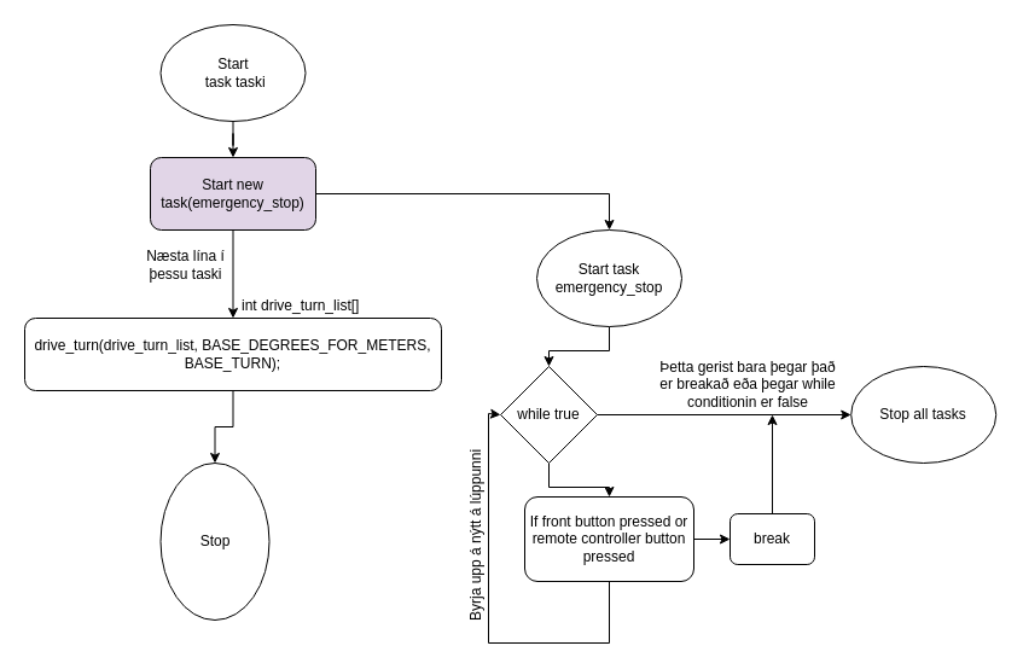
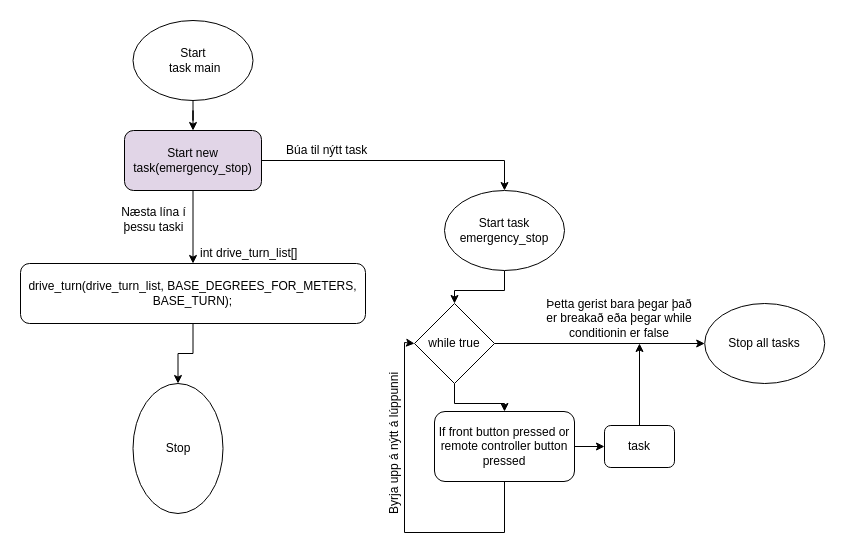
  <mxCell id="0" />
  <mxCell id="1" parent="0" />
  <mxCell id="2" value="" style="edgeStyle=orthogonalEdgeStyle;rounded=0;orthogonalLoop=1;jettySize=auto;html=1;" edge="1" parent="1" source="3" target="6"><mxGeometry relative="1" as="geometry" /></mxCell>
- <mxCell id="3" value="&lt;div&gt;Start&lt;/div&gt;&amp;nbsp;task taski" style="ellipse;whiteSpace=wrap;html=1;" vertex="1" parent="1"><mxGeometry x="132.5" y="20" width="120" height="80" as="geometry" /></mxCell>
+ <mxCell id="3" value="&lt;div&gt;Start&lt;/div&gt;&amp;nbsp;task main" style="ellipse;whiteSpace=wrap;html=1;" vertex="1" parent="1"><mxGeometry x="132.5" y="20" width="120" height="80" as="geometry" /></mxCell>
  <mxCell id="4" value="" style="edgeStyle=orthogonalEdgeStyle;rounded=0;orthogonalLoop=1;jettySize=auto;html=1;entryX=0.5;entryY=0;entryDx=0;entryDy=0;" edge="1" parent="1" source="6" target="22"><mxGeometry relative="1" as="geometry"><mxPoint x="409" y="190" as="targetPoint" /></mxGeometry></mxCell>
  <mxCell id="5" value="" style="edgeStyle=orthogonalEdgeStyle;rounded=0;orthogonalLoop=1;jettySize=auto;html=1;" edge="1" parent="1" source="6" target="11"><mxGeometry relative="1" as="geometry" /></mxCell>
  <mxCell id="6" value="Start new task(emergency_stop)" style="rounded=1;whiteSpace=wrap;html=1;fillColor=#e1d5e7;" vertex="1" parent="1"><mxGeometry x="124" y="130" width="137" height="60" as="geometry" /></mxCell>
  <mxCell id="7" value="" style="edgeStyle=orthogonalEdgeStyle;rounded=0;orthogonalLoop=1;jettySize=auto;html=1;entryX=0.5;entryY=0;entryDx=0;entryDy=0;" edge="1" parent="1" source="9" target="16"><mxGeometry relative="1" as="geometry"><mxPoint x="504" y="463" as="targetPoint" /></mxGeometry></mxCell>
  <mxCell id="8" value="" style="edgeStyle=orthogonalEdgeStyle;rounded=0;orthogonalLoop=1;jettySize=auto;html=1;entryX=0;entryY=0.5;entryDx=0;entryDy=0;" edge="1" parent="1" source="9" target="24"><mxGeometry relative="1" as="geometry"><mxPoint x="704" y="343.588" as="targetPoint" /></mxGeometry></mxCell>
  <mxCell id="9" value="&lt;div&gt;while true&lt;/div&gt;" style="rhombus;whiteSpace=wrap;html=1;" vertex="1" parent="1"><mxGeometry x="414" y="303" width="80" height="80" as="geometry" /></mxCell>
  <mxCell id="10" value="" style="edgeStyle=orthogonalEdgeStyle;rounded=0;orthogonalLoop=1;jettySize=auto;html=1;" edge="1" parent="1" source="11" target="12"><mxGeometry relative="1" as="geometry" /></mxCell>
  <mxCell id="11" value="drive_turn(drive_turn_list, BASE_DEGREES_FOR_METERS, BASE_TURN);" style="rounded=1;whiteSpace=wrap;html=1;" vertex="1" parent="1"><mxGeometry x="20" y="263" width="345" height="60" as="geometry" /></mxCell>
  <mxCell id="12" value="Stop" style="ellipse;whiteSpace=wrap;html=1;" vertex="1" parent="1"><mxGeometry x="132.5" y="383" width="90" height="130" as="geometry" /></mxCell>
  <mxCell id="13" value="int drive_turn_list[]" style="text;html=1;resizable=0;points=[];autosize=1;align=left;verticalAlign=top;spacingTop=-4;" vertex="1" parent="1"><mxGeometry x="197.5" y="243" width="110" height="20" as="geometry" /></mxCell>
  <mxCell id="14" value="" style="edgeStyle=orthogonalEdgeStyle;rounded=0;orthogonalLoop=1;jettySize=auto;html=1;" edge="1" parent="1" source="16" target="18"><mxGeometry relative="1" as="geometry" /></mxCell>
  <mxCell id="15" value="" style="edgeStyle=orthogonalEdgeStyle;rounded=0;orthogonalLoop=1;jettySize=auto;html=1;entryX=0;entryY=0.5;entryDx=0;entryDy=0;" edge="1" parent="1" source="16" target="9"><mxGeometry relative="1" as="geometry"><mxPoint x="504" y="561" as="targetPoint" /><Array as="points"><mxPoint x="504" y="532" /><mxPoint x="404" y="532" /><mxPoint x="404" y="342" /></Array></mxGeometry></mxCell>
  <mxCell id="16" value="If front button pressed or remote controller button pressed" style="rounded=1;whiteSpace=wrap;html=1;" vertex="1" parent="1"><mxGeometry x="434" y="411" width="140" height="70" as="geometry" /></mxCell>
  <mxCell id="17" value="" style="edgeStyle=orthogonalEdgeStyle;rounded=0;orthogonalLoop=1;jettySize=auto;html=1;" edge="1" parent="1" source="18"><mxGeometry relative="1" as="geometry"><mxPoint x="639" y="343" as="targetPoint" /></mxGeometry></mxCell>
- <mxCell id="18" value="&lt;div&gt;break&lt;/div&gt;" style="rounded=1;whiteSpace=wrap;html=1;" vertex="1" parent="1"><mxGeometry x="604" y="425" width="70" height="42" as="geometry" /></mxCell>
+ <mxCell id="18" value="&lt;div&gt;task&lt;/div&gt;" style="rounded=1;whiteSpace=wrap;html=1;" vertex="1" parent="1"><mxGeometry x="604" y="425" width="70" height="42" as="geometry" /></mxCell>
  <mxCell id="19" value="&lt;div&gt;Þetta gerist bara þegar það er breakað eða þegar while conditionin er false&lt;/div&gt;" style="text;html=1;strokeColor=none;fillColor=none;align=center;verticalAlign=middle;whiteSpace=wrap;rounded=0;" vertex="1" parent="1"><mxGeometry x="544" y="293" width="150" height="50" as="geometry" /></mxCell>
+ <mxCell id="20" value="Búa til nýtt task" style="text;html=1;resizable=0;points=[];autosize=1;align=left;verticalAlign=top;spacingTop=-4;" vertex="1" parent="1"><mxGeometry x="284" y="140" width="100" height="20" as="geometry" /></mxCell>
  <mxCell id="21" value="" style="edgeStyle=orthogonalEdgeStyle;rounded=0;orthogonalLoop=1;jettySize=auto;html=1;" edge="1" parent="1" source="22" target="9"><mxGeometry relative="1" as="geometry" /></mxCell>
  <mxCell id="22" value="&lt;div&gt;Start task emergency_stop&lt;/div&gt;" style="ellipse;whiteSpace=wrap;html=1;" vertex="1" parent="1"><mxGeometry x="444" y="190" width="120" height="80" as="geometry" /></mxCell>
  <mxCell id="23" value="&lt;div&gt;Byrja upp á nýtt á lúppunni&lt;/div&gt;" style="text;html=1;resizable=0;points=[];autosize=1;align=left;verticalAlign=top;spacingTop=-4;rotation=-90;" vertex="1" parent="1"><mxGeometry x="314" y="426" width="160" height="20" as="geometry" /></mxCell>
  <mxCell id="24" value="&lt;div&gt;Stop all tasks&lt;/div&gt;" style="ellipse;whiteSpace=wrap;html=1;" vertex="1" parent="1"><mxGeometry x="704.206" y="303" width="120" height="80" as="geometry" /></mxCell>
  <mxCell id="25" value="&lt;div&gt;Næsta lína í þessu taski&lt;/div&gt;" style="text;html=1;strokeColor=none;fillColor=none;align=center;verticalAlign=middle;whiteSpace=wrap;rounded=0;" vertex="1" parent="1"><mxGeometry x="113.5" y="200" width="79" height="37" as="geometry" /></mxCell>
